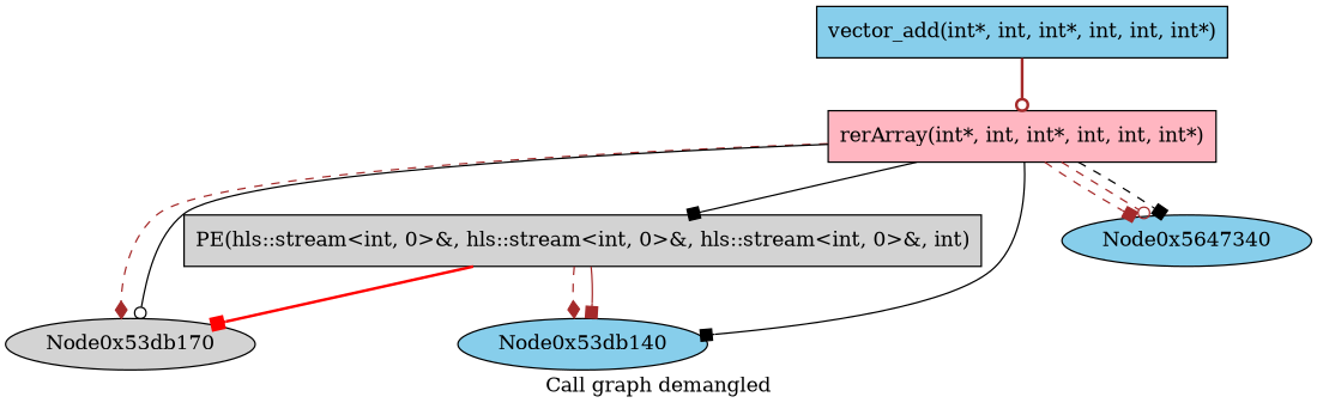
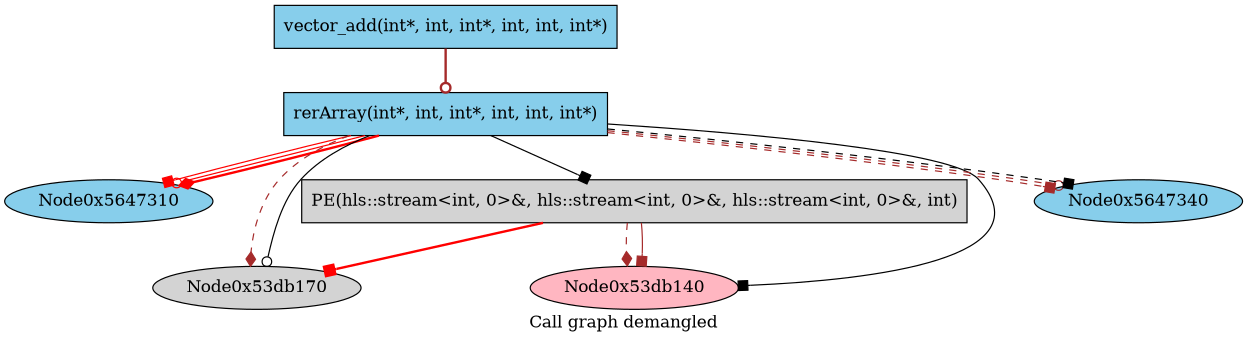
  digraph {
    label="Call graph demangled"
    node [fillcolor=skyblue style=filled]
    edge [arrowhead=box color=brown style=solid]
    n1 [demanglename=vector_add fid=1 filename="../../../test.cpp" label="{vector_add(int*, int, int*, int, int, int*)}" linenumber=69 manglename=_Z10vector_addPiiS_iiS_ shape=record]
-   n2 [demanglename=rerArray fid=2 filename="../../../systolic.cpp" fillcolor=lightpink label="{rerArray(int*, int, int*, int, int, int*)}" linenumber=18 manglename=_Z8rerArrayPiiS_iiS_ shape=record]
+   n2 [demanglename=rerArray fid=2 filename="../../../systolic.cpp" label="{rerArray(int*, int, int*, int, int, int*)}" linenumber=18 manglename=_Z8rerArrayPiiS_iiS_ shape=record]
+   Node0x5647310
    n4 [demanglename=PE fid=3 filename="../../../systolic.cpp" fillcolor=lightgrey label="{PE(hls::stream\<int, 0\>&, hls::stream\<int, 0\>&, hls::stream\<int, 0\>&, int)}" linenumber=4 manglename=_Z2PERN3hls6streamIiLi0EEES2_S2_i shape=record]
    Node0x53db170 [fillcolor=lightgrey]
-   Node0x53db140
+   Node0x53db140 [fillcolor=lightpink]
    Node0x5647340
    n1 -> n2 [arrowhead=odot style=bold]
+   n2 -> Node0x5647310 [color=red]
+   n2 -> Node0x5647310 [arrowhead=odot color=red]
+   n2 -> Node0x5647310 [arrowhead=diamond color=red style=bold]
    n2 -> n4 [color=black]
    n2 -> Node0x53db170 [arrowhead=diamond style=dashed]
    n2 -> Node0x53db170 [arrowhead=odot color=black]
    n2 -> Node0x53db140 [color=black]
    n2 -> Node0x5647340 [style=dashed]
    n2 -> Node0x5647340 [arrowhead=odot style=dashed]
    n2 -> Node0x5647340 [color=black style=dashed]
    n4 -> Node0x53db170 [color=red style=bold]
    n4 -> Node0x53db140 [arrowhead=diamond style=dashed]
    n4 -> Node0x53db140
  }
